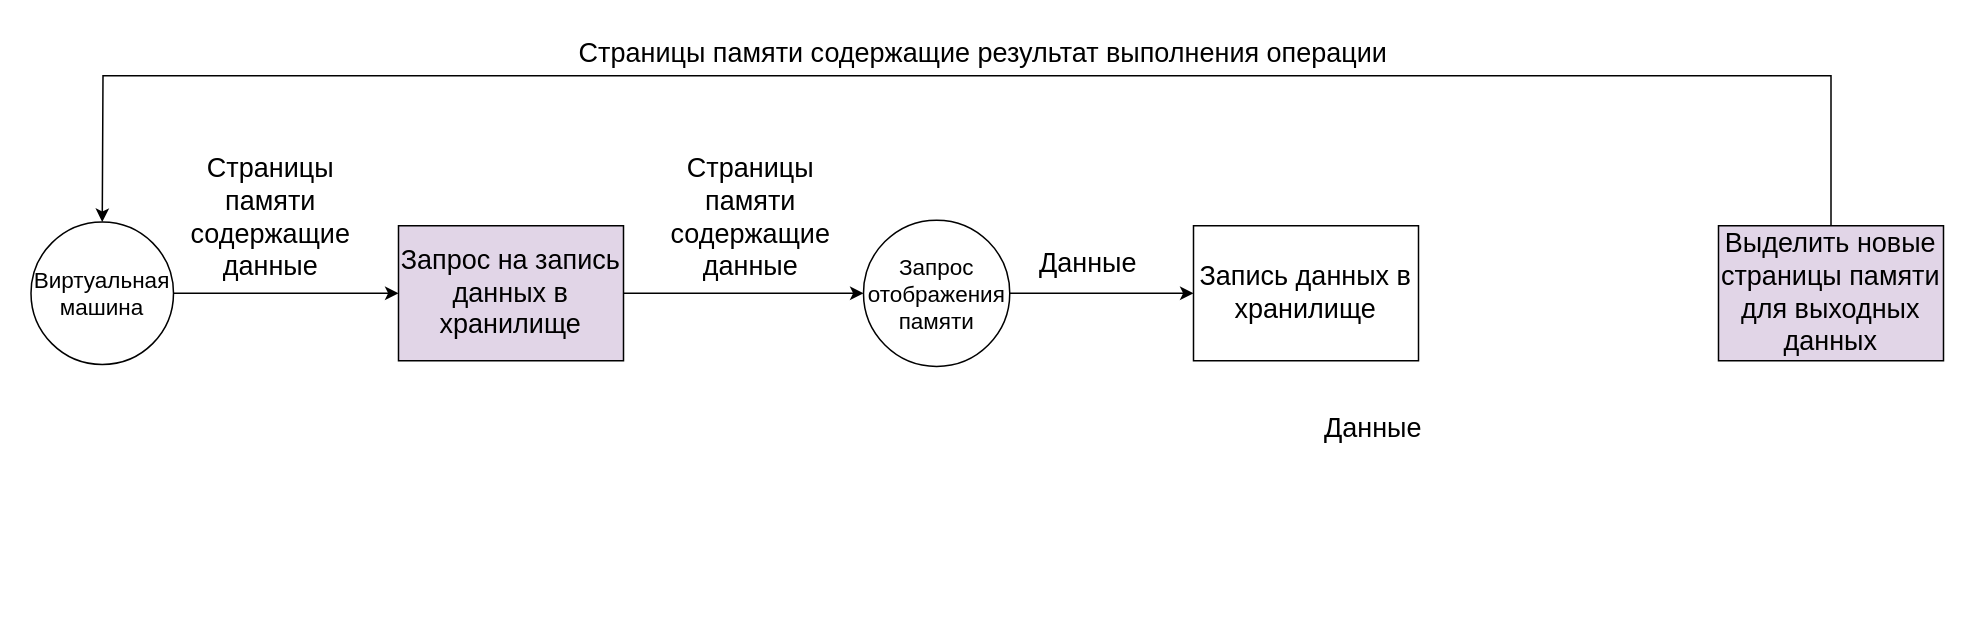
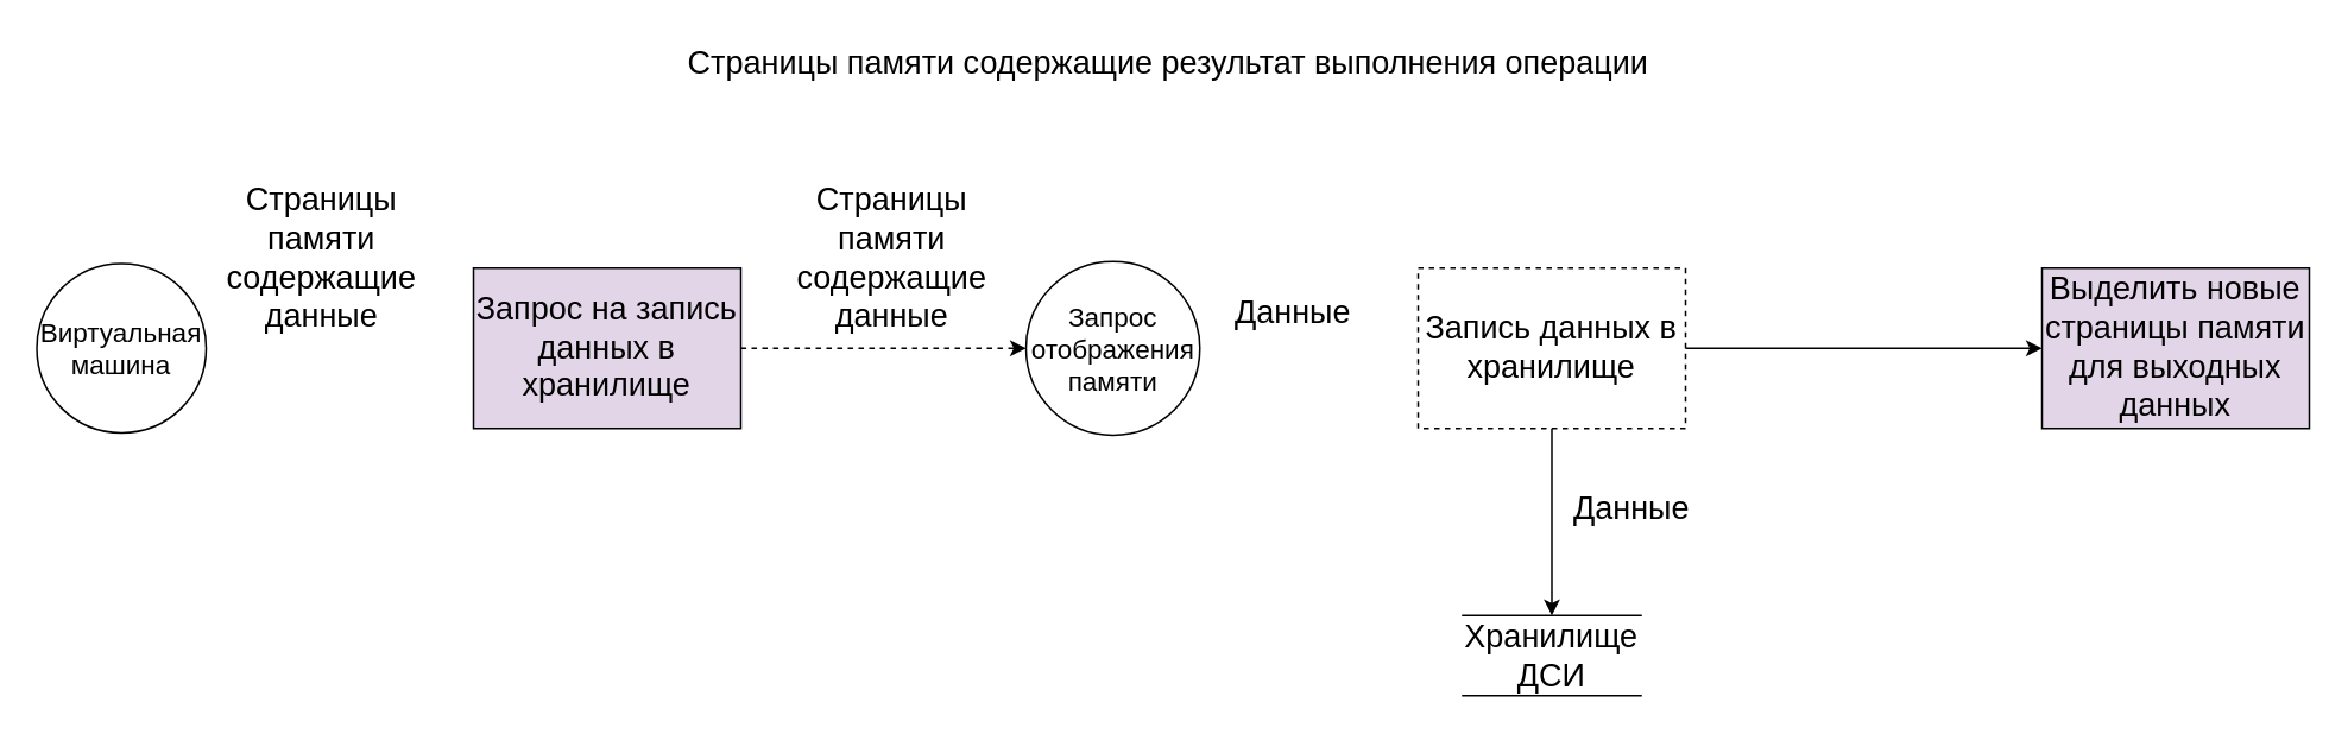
  <mxCell id="0" />
  <mxCell id="1" parent="0" />
  <mxCell id="2" value="&lt;font style=&quot;font-size: 18px;&quot;&gt;Запрос на запись данных в хранилище&lt;/font&gt;" style="html=1;dashed=0;whiteSpace=wrap;fillColor=#e1d5e7;" parent="1" vertex="1"><mxGeometry x="265" y="150" width="150" height="90" as="geometry" /></mxCell>
  <mxCell id="3" value="&lt;font style=&quot;font-size: 15px;&quot;&gt;Виртуальная машина&lt;/font&gt;" style="shape=ellipse;html=1;dashed=0;whiteSpace=wrap;aspect=fixed;perimeter=ellipsePerimeter;" parent="1" vertex="1"><mxGeometry x="20" y="147.5" width="95" height="95" as="geometry" /></mxCell>
- <mxCell id="5" value="" style="endArrow=classic;html=1;rounded=0;exitX=1;exitY=0.5;exitDx=0;exitDy=0;entryX=0;entryY=0.5;entryDx=0;entryDy=0;" parent="1" source="3" target="2" edge="1"><mxGeometry width="50" height="50" relative="1" as="geometry"><mxPoint x="215" y="260" as="sourcePoint" /><mxPoint x="265" y="210" as="targetPoint" /></mxGeometry></mxCell>
+ <mxCell id="4" value="&lt;font style=&quot;font-size: 18px;&quot;&gt;Хранилище ДСИ&lt;/font&gt;" style="html=1;dashed=0;whiteSpace=wrap;shape=partialRectangle;right=0;left=0;" parent="1" vertex="1"><mxGeometry x="820" y="345" width="100" height="45" as="geometry" /></mxCell>
  <mxCell id="6" value="&lt;font style=&quot;font-size: 15px;&quot;&gt;Запрос&lt;br&gt;отображения памяти&lt;/font&gt;" style="shape=ellipse;html=1;dashed=0;whiteSpace=wrap;aspect=fixed;perimeter=ellipsePerimeter;" parent="1" vertex="1"><mxGeometry x="575" y="146.25" width="97.5" height="97.5" as="geometry" /></mxCell>
- <mxCell id="7" value="" style="endArrow=classic;html=1;rounded=0;exitX=1;exitY=0.5;exitDx=0;exitDy=0;entryX=0;entryY=0.5;entryDx=0;entryDy=0;" parent="1" source="2" target="6" edge="1"><mxGeometry width="50" height="50" relative="1" as="geometry"><mxPoint x="375" y="270" as="sourcePoint" /><mxPoint x="425" y="220" as="targetPoint" /></mxGeometry></mxCell>
+ <mxCell id="7" value="" style="endArrow=classic;html=1;rounded=0;exitX=1;exitY=0.5;exitDx=0;exitDy=0;entryX=0;entryY=0.5;entryDx=0;entryDy=0;dashed=1;" parent="1" source="2" target="6" edge="1"><mxGeometry width="50" height="50" relative="1" as="geometry"><mxPoint x="375" y="270" as="sourcePoint" /><mxPoint x="425" y="220" as="targetPoint" /></mxGeometry></mxCell>
  <mxCell id="8" value="&lt;font style=&quot;font-size: 18px;&quot;&gt;Страницы памяти содержащие данные&lt;/font&gt;" style="text;html=1;align=center;verticalAlign=middle;whiteSpace=wrap;rounded=0;" parent="1" vertex="1"><mxGeometry x="115" y="130" width="130" height="30" as="geometry" /></mxCell>
- <mxCell id="9" value="&lt;font style=&quot;font-size: 18px;&quot;&gt;Запись данных в хранилище&lt;/font&gt;" style="html=1;dashed=0;whiteSpace=wrap;" parent="1" vertex="1"><mxGeometry x="795" y="150" width="150" height="90" as="geometry" /></mxCell>
+ <mxCell id="9" value="&lt;font style=&quot;font-size: 18px;&quot;&gt;Запись данных в хранилище&lt;/font&gt;" style="html=1;dashed=1;whiteSpace=wrap;" parent="1" vertex="1"><mxGeometry x="795" y="150" width="150" height="90" as="geometry" /></mxCell>
+ <mxCell id="10" value="" style="endArrow=classic;html=1;rounded=0;exitX=0.5;exitY=1;exitDx=0;exitDy=0;entryX=0.5;entryY=0;entryDx=0;entryDy=0;" parent="1" source="9" target="4" edge="1"><mxGeometry width="50" height="50" relative="1" as="geometry"><mxPoint x="645" y="340" as="sourcePoint" /><mxPoint x="695" y="290" as="targetPoint" /></mxGeometry></mxCell>
  <mxCell id="11" value="&lt;font style=&quot;font-size: 18px;&quot;&gt;Данные&lt;/font&gt;" style="text;html=1;align=center;verticalAlign=middle;whiteSpace=wrap;rounded=0;" parent="1" vertex="1"><mxGeometry x="885" y="270" width="60" height="30" as="geometry" /></mxCell>
- <mxCell id="12" value="" style="endArrow=classic;html=1;rounded=0;exitX=1;exitY=0.5;exitDx=0;exitDy=0;entryX=0;entryY=0.5;entryDx=0;entryDy=0;" parent="1" source="6" target="9" edge="1"><mxGeometry width="50" height="50" relative="1" as="geometry"><mxPoint x="615" y="230" as="sourcePoint" /><mxPoint x="665" y="180" as="targetPoint" /></mxGeometry></mxCell>
  <mxCell id="13" value="&lt;font style=&quot;font-size: 18px;&quot;&gt;Данные&lt;/font&gt;" style="text;html=1;align=center;verticalAlign=middle;whiteSpace=wrap;rounded=0;" parent="1" vertex="1"><mxGeometry x="695" y="160" width="60" height="30" as="geometry" /></mxCell>
+ <mxCell id="14" value="" style="endArrow=classic;html=1;rounded=0;exitX=1;exitY=0.5;exitDx=0;exitDy=0;entryX=0;entryY=0.5;entryDx=0;entryDy=0;" parent="1" source="9" target="15" edge="1"><mxGeometry width="50" height="50" relative="1" as="geometry"><mxPoint x="615" y="230" as="sourcePoint" /><mxPoint x="1088.333" y="195" as="targetPoint" /></mxGeometry></mxCell>
  <mxCell id="15" value="&lt;font style=&quot;font-size: 18px;&quot;&gt;Выделить новые страницы памяти для выходных данных&lt;/font&gt;" style="html=1;dashed=0;whiteSpace=wrap;fillColor=#e1d5e7;" parent="1" vertex="1"><mxGeometry x="1145" y="150" width="150" height="90" as="geometry" /></mxCell>
- <mxCell id="16" value="" style="endArrow=classic;html=1;rounded=0;exitX=0.5;exitY=0;exitDx=0;exitDy=0;entryX=0.5;entryY=0;entryDx=0;entryDy=0;" parent="1" source="15" target="3" edge="1"><mxGeometry width="50" height="50" relative="1" as="geometry"><mxPoint x="1325" y="195" as="sourcePoint" /><mxPoint x="165" y="50" as="targetPoint" /><Array as="points"><mxPoint x="1220" y="50" /><mxPoint x="725" y="50" /><mxPoint x="68" y="50" /></Array></mxGeometry></mxCell>
  <mxCell id="17" value="&lt;font style=&quot;font-size: 18px;&quot;&gt;Страницы памяти содержащие результат выполнения операции&lt;/font&gt;" style="text;html=1;align=center;verticalAlign=middle;whiteSpace=wrap;rounded=0;" parent="1" vertex="1"><mxGeometry x="375" y="20" width="560" height="30" as="geometry" /></mxCell>
  <mxCell id="18" value="&lt;font style=&quot;font-size: 18px;&quot;&gt;Страницы памяти содержащие данные&lt;/font&gt;" style="text;html=1;align=center;verticalAlign=middle;whiteSpace=wrap;rounded=0;" parent="1" vertex="1"><mxGeometry x="435" y="130" width="130" height="30" as="geometry" /></mxCell>
